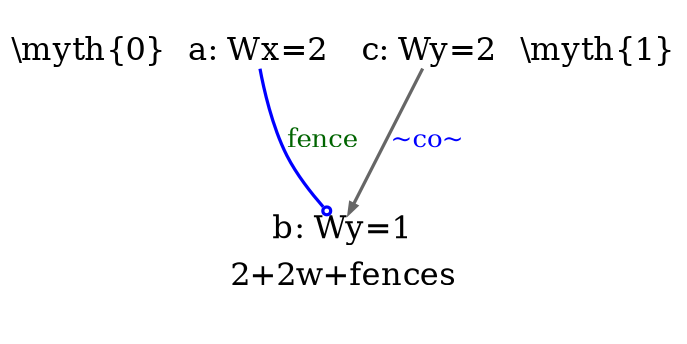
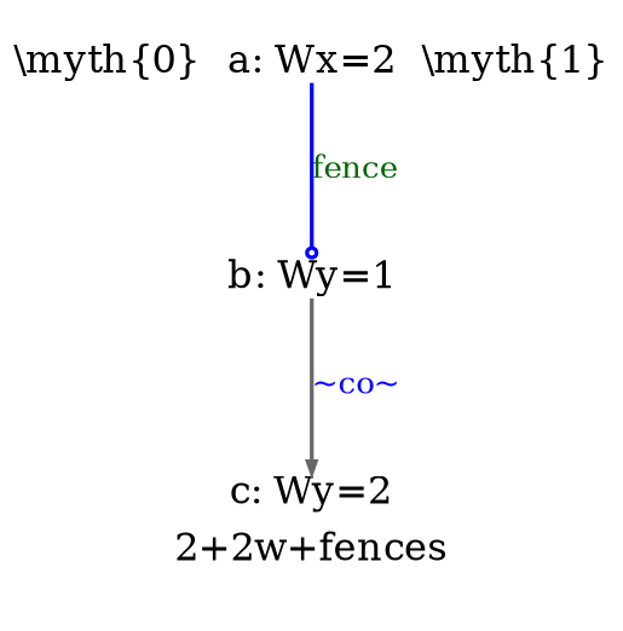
  digraph {
    fontsize=10
    label="2+2w+fences"
    splines=spline
    node [color=darkorange fixedsize=true fontsize=10 shape=none]
    edge [arrowsize=0.300000 fontsize=8]
    n1 [height=0.091875 label="\\myth{0}" width=0.455000]
    n2 [height=0.138889 label="a: Wx=2" width=0.486111]
    n3 [height=0.138889 label="b: Wy=1" width=0.486111]
    n4 [color=deeppink height=0.138889 label="c: Wy=2" width=0.486111]
    n5 [color=deeppink height=0.091875 label="\\myth{1}" width=0.455000]
    n2 -> n3 [arrowhead=odot color=blue fontcolor=darkgreen label=fence]
-   n4 -> n3 [arrowhead=normal color=gray40 fontcolor=blue label="~co~"]
+   n3 -> n4 [arrowhead=normal color=gray40 fontcolor=blue label="~co~"]
  }
